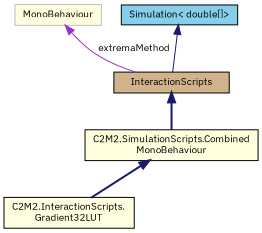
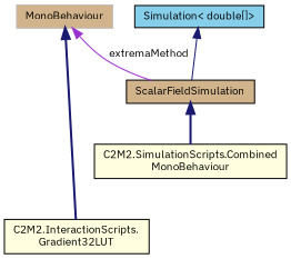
  digraph {
    fontname="IBM Plex Sans"
    node [color=black fillcolor=lightyellow fontname="IBM Plex Sans" fontsize=10 shape=record style=filled]
    edge [color=midnightblue dir=back fontname="IBM Plex Sans" fontsize=10 labelfontname=Helvetica labelfontsize=10 style=bold]
    n1 [fontcolor=black height=0.2 label="C2M2.SimulationScripts.Combined\lMonoBehaviour" width=0.4]
-   n2 [fillcolor=tan height=0.2 label=InteractionScripts width=0.4]
+   n2 [fillcolor=tan height=0.2 label=ScalarFieldSimulation width=0.4]
    n3 [fillcolor=skyblue height=0.2 label="Simulation\< double[]\>" width=0.4]
    n4 [height=0.2 label="C2M2.InteractionScripts.\lGradient32LUT" width=0.4]
-   n5 [color=grey75 height=0.2 label=MonoBehaviour width=0.4]
+   n5 [color=grey75 fillcolor=tan height=0.2 label=MonoBehaviour width=0.4]
    n2 -> n1
    n3 -> n2 [style=solid]
    n5 -> n2 [color=darkorchid3 label=" extremaMethod" style=solid]
-   n1 -> n4
+   n5 -> n4
  }
